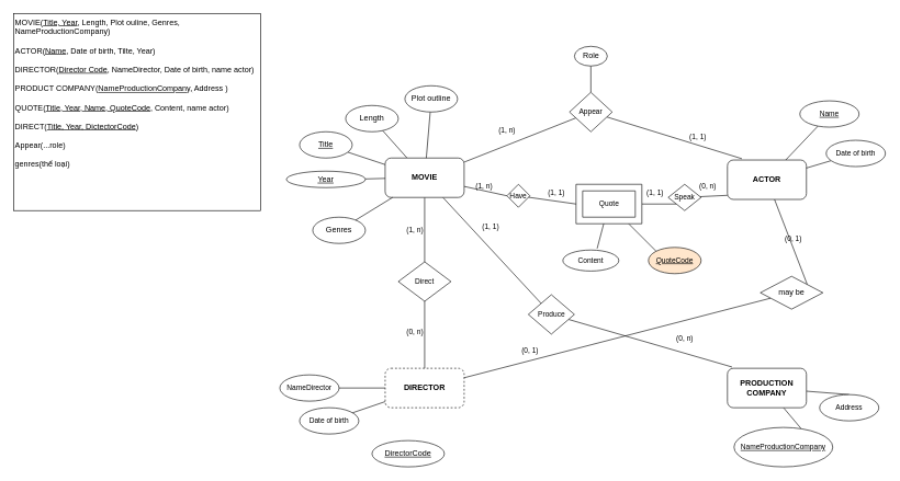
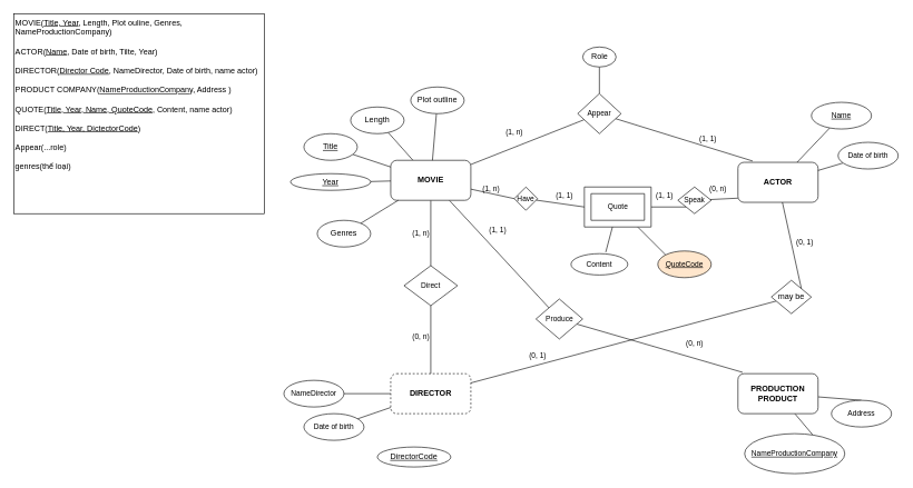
  <mxCell id="0" />
  <mxCell id="1" parent="0" />
  <mxCell id="2" style="rounded=0;orthogonalLoop=1;jettySize=auto;html=1;endArrow=none;endFill=0;" parent="1" source="7" target="21" edge="1"><mxGeometry relative="1" as="geometry" /></mxCell>
  <mxCell id="3" style="edgeStyle=none;shape=connector;rounded=0;orthogonalLoop=1;jettySize=auto;html=1;labelBackgroundColor=default;strokeColor=default;fontFamily=Helvetica;fontSize=11;fontColor=default;endArrow=none;endFill=0;" parent="1" source="7" target="35" edge="1"><mxGeometry relative="1" as="geometry" /></mxCell>
  <mxCell id="4" style="edgeStyle=none;shape=connector;rounded=0;orthogonalLoop=1;jettySize=auto;html=1;entryX=0.5;entryY=0;entryDx=0;entryDy=0;labelBackgroundColor=default;strokeColor=default;fontFamily=Helvetica;fontSize=11;fontColor=default;endArrow=none;endFill=0;" parent="1" source="7" target="39" edge="1"><mxGeometry relative="1" as="geometry" /></mxCell>
  <mxCell id="5" style="edgeStyle=none;shape=connector;rounded=0;orthogonalLoop=1;jettySize=auto;html=1;labelBackgroundColor=default;strokeColor=default;fontFamily=Helvetica;fontSize=11;fontColor=default;endArrow=none;endFill=0;" parent="1" source="7" target="44" edge="1"><mxGeometry relative="1" as="geometry" /></mxCell>
  <mxCell id="6" style="edgeStyle=none;shape=connector;rounded=0;orthogonalLoop=1;jettySize=auto;html=1;entryX=0;entryY=0.5;entryDx=0;entryDy=0;labelBackgroundColor=default;strokeColor=default;align=center;verticalAlign=middle;fontFamily=Helvetica;fontSize=11;fontColor=default;endArrow=none;endFill=0;" parent="1" source="7" target="55" edge="1"><mxGeometry relative="1" as="geometry" /></mxCell>
  <mxCell id="7" value="&lt;b&gt;MOVIE&lt;/b&gt;" style="rounded=1;whiteSpace=wrap;html=1;" parent="1" vertex="1"><mxGeometry x="584" y="240" width="120" height="60" as="geometry" /></mxCell>
  <mxCell id="8" style="edgeStyle=none;shape=connector;rounded=0;orthogonalLoop=1;jettySize=auto;html=1;entryX=1;entryY=0.5;entryDx=0;entryDy=0;labelBackgroundColor=default;strokeColor=default;fontFamily=Helvetica;fontSize=11;fontColor=default;endArrow=none;endFill=0;" parent="1" source="11" target="30" edge="1"><mxGeometry relative="1" as="geometry" /></mxCell>
  <mxCell id="9" style="edgeStyle=none;shape=connector;rounded=0;orthogonalLoop=1;jettySize=auto;html=1;labelBackgroundColor=default;strokeColor=default;fontFamily=Helvetica;fontSize=11;fontColor=default;endArrow=none;endFill=0;" parent="1" source="11" target="31" edge="1"><mxGeometry relative="1" as="geometry" /></mxCell>
  <mxCell id="10" style="rounded=0;orthogonalLoop=1;jettySize=auto;html=1;endArrow=none;endFill=0;" parent="1" source="11" target="66" edge="1"><mxGeometry relative="1" as="geometry" /></mxCell>
  <mxCell id="11" value="&lt;b&gt;DIRECTOR&lt;/b&gt;" style="rounded=1;whiteSpace=wrap;html=1;dashed=1;" parent="1" vertex="1"><mxGeometry x="584" y="560" width="120" height="60" as="geometry" /></mxCell>
  <mxCell id="12" style="edgeStyle=none;shape=connector;rounded=0;orthogonalLoop=1;jettySize=auto;html=1;entryX=0.5;entryY=0;entryDx=0;entryDy=0;labelBackgroundColor=default;strokeColor=default;fontFamily=Helvetica;fontSize=11;fontColor=default;endArrow=none;endFill=0;" parent="1" source="14" target="33" edge="1"><mxGeometry relative="1" as="geometry" /></mxCell>
  <mxCell id="13" style="edgeStyle=none;shape=connector;rounded=0;orthogonalLoop=1;jettySize=auto;html=1;entryX=0.678;entryY=0.025;entryDx=0;entryDy=0;entryPerimeter=0;labelBackgroundColor=default;strokeColor=default;fontFamily=Helvetica;fontSize=11;fontColor=default;endArrow=none;endFill=0;" parent="1" source="14" target="32" edge="1"><mxGeometry relative="1" as="geometry" /></mxCell>
- <mxCell id="14" value="&lt;b&gt;PRODUCTION COMPANY&lt;/b&gt;" style="rounded=1;whiteSpace=wrap;html=1;" parent="1" vertex="1"><mxGeometry x="1104" y="560" width="120" height="60" as="geometry" /></mxCell>
+ <mxCell id="14" value="&lt;b&gt;PRODUCTION PRODUCT&lt;/b&gt;" style="rounded=1;whiteSpace=wrap;html=1;" parent="1" vertex="1"><mxGeometry x="1104" y="560" width="120" height="60" as="geometry" /></mxCell>
  <mxCell id="15" style="edgeStyle=none;shape=connector;rounded=0;orthogonalLoop=1;jettySize=auto;html=1;labelBackgroundColor=default;strokeColor=default;fontFamily=Helvetica;fontSize=11;fontColor=default;endArrow=none;endFill=0;" parent="1" source="16" target="27" edge="1"><mxGeometry relative="1" as="geometry" /></mxCell>
  <mxCell id="16" value="&lt;b&gt;ACTOR&lt;/b&gt;" style="rounded=1;whiteSpace=wrap;html=1;" parent="1" vertex="1"><mxGeometry x="1104" y="243" width="120" height="60" as="geometry" /></mxCell>
  <mxCell id="17" style="edgeStyle=none;shape=connector;rounded=0;orthogonalLoop=1;jettySize=auto;html=1;labelBackgroundColor=default;strokeColor=default;fontFamily=Helvetica;fontSize=11;fontColor=default;endArrow=none;endFill=0;" parent="1" source="18" target="7" edge="1"><mxGeometry relative="1" as="geometry" /></mxCell>
  <mxCell id="18" value="Title" style="ellipse;whiteSpace=wrap;html=1;fontStyle=4" parent="1" vertex="1"><mxGeometry x="454" y="200" width="80" height="40" as="geometry" /></mxCell>
  <mxCell id="19" style="edgeStyle=none;shape=connector;rounded=0;orthogonalLoop=1;jettySize=auto;html=1;labelBackgroundColor=default;strokeColor=default;fontFamily=Helvetica;fontSize=11;fontColor=default;endArrow=none;endFill=0;" parent="1" source="20" target="7" edge="1"><mxGeometry relative="1" as="geometry" /></mxCell>
  <mxCell id="20" value="Year" style="ellipse;whiteSpace=wrap;html=1;fontStyle=4" parent="1" vertex="1"><mxGeometry x="434" y="260" width="120" height="25" as="geometry" /></mxCell>
  <mxCell id="21" value="Length" style="ellipse;whiteSpace=wrap;html=1;" parent="1" vertex="1"><mxGeometry x="524" y="160" width="80" height="40" as="geometry" /></mxCell>
  <mxCell id="22" style="edgeStyle=orthogonalEdgeStyle;rounded=0;orthogonalLoop=1;jettySize=auto;html=1;exitX=0.5;exitY=1;exitDx=0;exitDy=0;" parent="1" source="20" target="20" edge="1"><mxGeometry relative="1" as="geometry" /></mxCell>
  <mxCell id="23" style="edgeStyle=none;shape=connector;rounded=0;orthogonalLoop=1;jettySize=auto;html=1;labelBackgroundColor=default;strokeColor=default;fontFamily=Helvetica;fontSize=11;fontColor=default;endArrow=none;endFill=0;" parent="1" source="24" target="7" edge="1"><mxGeometry relative="1" as="geometry" /></mxCell>
  <mxCell id="24" value="Genres" style="ellipse;whiteSpace=wrap;html=1;" parent="1" vertex="1"><mxGeometry x="474" y="330" width="80" height="40" as="geometry" /></mxCell>
  <mxCell id="25" style="edgeStyle=none;shape=connector;rounded=0;orthogonalLoop=1;jettySize=auto;html=1;labelBackgroundColor=default;strokeColor=default;fontFamily=Helvetica;fontSize=11;fontColor=default;endArrow=none;endFill=0;" parent="1" source="26" target="7" edge="1"><mxGeometry relative="1" as="geometry" /></mxCell>
  <mxCell id="26" value="Plot outline" style="ellipse;whiteSpace=wrap;html=1;" parent="1" vertex="1"><mxGeometry x="614" y="130" width="80" height="40" as="geometry" /></mxCell>
  <mxCell id="27" value="Name" style="ellipse;whiteSpace=wrap;html=1;fontFamily=Helvetica;fontSize=11;fontColor=default;fontStyle=4" parent="1" vertex="1"><mxGeometry x="1214" y="153" width="90" height="40" as="geometry" /></mxCell>
  <mxCell id="28" style="edgeStyle=none;shape=connector;rounded=0;orthogonalLoop=1;jettySize=auto;html=1;labelBackgroundColor=default;strokeColor=default;fontFamily=Helvetica;fontSize=11;fontColor=default;endArrow=none;endFill=0;" parent="1" source="29" target="16" edge="1"><mxGeometry relative="1" as="geometry" /></mxCell>
  <mxCell id="29" value="Date of birth" style="ellipse;whiteSpace=wrap;html=1;fontFamily=Helvetica;fontSize=11;fontColor=default;" parent="1" vertex="1"><mxGeometry x="1254" y="213" width="90" height="40" as="geometry" /></mxCell>
  <mxCell id="30" value="NameDirector" style="ellipse;whiteSpace=wrap;html=1;fontFamily=Helvetica;fontSize=11;fontColor=default;fontStyle=0" parent="1" vertex="1"><mxGeometry x="424" y="570" width="90" height="40" as="geometry" /></mxCell>
  <mxCell id="31" value="Date of birth" style="ellipse;whiteSpace=wrap;html=1;fontFamily=Helvetica;fontSize=11;fontColor=default;" parent="1" vertex="1"><mxGeometry x="454" y="620" width="90" height="40" as="geometry" /></mxCell>
  <mxCell id="32" value="NameProductionCompany" style="ellipse;whiteSpace=wrap;html=1;fontFamily=Helvetica;fontSize=11;fontColor=default;fontStyle=4" parent="1" vertex="1"><mxGeometry x="1114" y="650" width="150" height="60" as="geometry" /></mxCell>
  <mxCell id="33" value="Address" style="ellipse;whiteSpace=wrap;html=1;fontFamily=Helvetica;fontSize=11;fontColor=default;" parent="1" vertex="1"><mxGeometry x="1244" y="600" width="90" height="40" as="geometry" /></mxCell>
  <mxCell id="34" style="edgeStyle=none;shape=connector;rounded=0;orthogonalLoop=1;jettySize=auto;html=1;entryX=0.058;entryY=-0.033;entryDx=0;entryDy=0;entryPerimeter=0;labelBackgroundColor=default;strokeColor=default;fontFamily=Helvetica;fontSize=11;fontColor=default;endArrow=none;endFill=0;" parent="1" source="35" target="14" edge="1"><mxGeometry relative="1" as="geometry" /></mxCell>
  <mxCell id="35" value="Produce" style="rhombus;whiteSpace=wrap;html=1;fontFamily=Helvetica;fontSize=11;fontColor=default;" parent="1" vertex="1"><mxGeometry x="801.5" y="448" width="70" height="60" as="geometry" /></mxCell>
  <mxCell id="36" value="(1, 1)" style="text;html=1;align=center;verticalAlign=middle;resizable=0;points=[];autosize=1;strokeColor=none;fillColor=none;fontSize=11;fontFamily=Helvetica;fontColor=default;" parent="1" vertex="1"><mxGeometry x="719" y="330" width="50" height="30" as="geometry" /></mxCell>
  <mxCell id="37" value="(0, n)" style="text;html=1;align=center;verticalAlign=middle;resizable=0;points=[];autosize=1;strokeColor=none;fillColor=none;fontSize=11;fontFamily=Helvetica;fontColor=default;" parent="1" vertex="1"><mxGeometry x="1014" y="500" width="50" height="30" as="geometry" /></mxCell>
  <mxCell id="38" style="edgeStyle=none;shape=connector;rounded=0;orthogonalLoop=1;jettySize=auto;html=1;entryX=0.5;entryY=0;entryDx=0;entryDy=0;labelBackgroundColor=default;strokeColor=default;fontFamily=Helvetica;fontSize=11;fontColor=default;endArrow=none;endFill=0;" parent="1" source="39" target="11" edge="1"><mxGeometry relative="1" as="geometry" /></mxCell>
  <mxCell id="39" value="Direct" style="rhombus;whiteSpace=wrap;html=1;fontFamily=Helvetica;fontSize=11;fontColor=default;" parent="1" vertex="1"><mxGeometry x="604" y="398" width="80" height="60" as="geometry" /></mxCell>
  <mxCell id="40" value="(1, n)" style="text;html=1;align=center;verticalAlign=middle;resizable=0;points=[];autosize=1;strokeColor=none;fillColor=none;fontSize=11;fontFamily=Helvetica;fontColor=default;" parent="1" vertex="1"><mxGeometry x="604" y="335" width="50" height="30" as="geometry" /></mxCell>
  <mxCell id="41" value="(0, n)" style="text;html=1;align=center;verticalAlign=middle;resizable=0;points=[];autosize=1;strokeColor=none;fillColor=none;fontSize=11;fontFamily=Helvetica;fontColor=default;" parent="1" vertex="1"><mxGeometry x="604" y="490" width="50" height="30" as="geometry" /></mxCell>
  <mxCell id="42" style="edgeStyle=none;shape=connector;rounded=0;orthogonalLoop=1;jettySize=auto;html=1;entryX=0.183;entryY=-0.033;entryDx=0;entryDy=0;entryPerimeter=0;labelBackgroundColor=default;strokeColor=default;fontFamily=Helvetica;fontSize=11;fontColor=default;endArrow=none;endFill=0;" parent="1" source="44" target="16" edge="1"><mxGeometry relative="1" as="geometry" /></mxCell>
  <mxCell id="43" style="rounded=0;orthogonalLoop=1;jettySize=auto;html=1;entryX=0.5;entryY=1;entryDx=0;entryDy=0;endArrow=none;endFill=0;" parent="1" source="44" target="47" edge="1"><mxGeometry relative="1" as="geometry" /></mxCell>
  <mxCell id="44" value="Appear" style="rhombus;whiteSpace=wrap;html=1;fontFamily=Helvetica;fontSize=11;fontColor=default;" parent="1" vertex="1"><mxGeometry x="864" y="140" width="65" height="60" as="geometry" /></mxCell>
  <mxCell id="45" value="(1, n)" style="text;html=1;align=center;verticalAlign=middle;resizable=0;points=[];autosize=1;strokeColor=none;fillColor=none;fontSize=11;fontFamily=Helvetica;fontColor=default;" parent="1" vertex="1"><mxGeometry x="744" y="183" width="50" height="30" as="geometry" /></mxCell>
  <mxCell id="46" value="(1, 1)" style="text;html=1;align=center;verticalAlign=middle;resizable=0;points=[];autosize=1;strokeColor=none;fillColor=none;fontSize=11;fontFamily=Helvetica;fontColor=default;" parent="1" vertex="1"><mxGeometry x="1034" y="193" width="50" height="30" as="geometry" /></mxCell>
  <mxCell id="47" value="Role" style="ellipse;whiteSpace=wrap;html=1;" parent="1" vertex="1"><mxGeometry x="871.5" y="70" width="50" height="30" as="geometry" /></mxCell>
  <mxCell id="48" style="edgeStyle=none;shape=connector;rounded=0;orthogonalLoop=1;jettySize=auto;html=1;entryX=0;entryY=0;entryDx=0;entryDy=0;labelBackgroundColor=default;strokeColor=default;align=center;verticalAlign=middle;fontFamily=Helvetica;fontSize=11;fontColor=default;endArrow=none;endFill=0;" parent="1" source="50" target="53" edge="1"><mxGeometry relative="1" as="geometry" /></mxCell>
  <mxCell id="49" style="edgeStyle=none;shape=connector;rounded=0;orthogonalLoop=1;jettySize=auto;html=1;entryX=0;entryY=1;entryDx=0;entryDy=0;labelBackgroundColor=default;strokeColor=default;align=center;verticalAlign=middle;fontFamily=Helvetica;fontSize=11;fontColor=default;endArrow=none;endFill=0;" parent="1" source="50" target="56" edge="1"><mxGeometry relative="1" as="geometry" /></mxCell>
  <mxCell id="50" value="" style="verticalLabelPosition=bottom;verticalAlign=top;html=1;shape=mxgraph.basic.frame;dx=10;whiteSpace=wrap;fontFamily=Helvetica;fontSize=11;fontColor=default;" parent="1" vertex="1"><mxGeometry x="874" y="280" width="100" height="60" as="geometry" /></mxCell>
  <mxCell id="51" value="Quote" style="text;html=1;align=center;verticalAlign=middle;resizable=0;points=[];autosize=1;strokeColor=none;fillColor=none;fontSize=11;fontFamily=Helvetica;fontColor=default;" parent="1" vertex="1"><mxGeometry x="899" y="295" width="50" height="30" as="geometry" /></mxCell>
  <mxCell id="52" value="Content" style="ellipse;whiteSpace=wrap;html=1;fontFamily=Helvetica;fontSize=11;fontColor=default;" parent="1" vertex="1"><mxGeometry x="854" y="380" width="85" height="32" as="geometry" /></mxCell>
  <mxCell id="53" value="QuoteCode" style="ellipse;whiteSpace=wrap;html=1;fontFamily=Helvetica;fontSize=11;fontColor=default;fontStyle=4;fillColor=#ffe6cc;" parent="1" vertex="1"><mxGeometry x="984" y="376" width="80" height="40" as="geometry" /></mxCell>
  <mxCell id="54" style="edgeStyle=none;shape=connector;rounded=0;orthogonalLoop=1;jettySize=auto;html=1;entryX=0.612;entryY=-0.069;entryDx=0;entryDy=0;entryPerimeter=0;labelBackgroundColor=default;strokeColor=default;align=center;verticalAlign=middle;fontFamily=Helvetica;fontSize=11;fontColor=default;endArrow=none;endFill=0;" parent="1" source="50" target="52" edge="1"><mxGeometry relative="1" as="geometry" /></mxCell>
  <mxCell id="55" value="Have" style="rhombus;whiteSpace=wrap;html=1;fontFamily=Helvetica;fontSize=11;fontColor=default;" parent="1" vertex="1"><mxGeometry x="769" y="280" width="35" height="35" as="geometry" /></mxCell>
  <mxCell id="56" value="Speak" style="rhombus;whiteSpace=wrap;html=1;fontFamily=Helvetica;fontSize=11;fontColor=default;" parent="1" vertex="1"><mxGeometry x="1014" y="280" width="50" height="40" as="geometry" /></mxCell>
  <mxCell id="57" style="edgeStyle=none;shape=connector;rounded=0;orthogonalLoop=1;jettySize=auto;html=1;entryX=0;entryY=0.5;entryDx=0;entryDy=0;entryPerimeter=0;labelBackgroundColor=default;strokeColor=default;align=center;verticalAlign=middle;fontFamily=Helvetica;fontSize=11;fontColor=default;endArrow=none;endFill=0;" parent="1" source="55" target="50" edge="1"><mxGeometry relative="1" as="geometry" /></mxCell>
  <mxCell id="58" style="edgeStyle=none;shape=connector;rounded=0;orthogonalLoop=1;jettySize=auto;html=1;entryX=0;entryY=0.896;entryDx=0;entryDy=0;entryPerimeter=0;labelBackgroundColor=default;strokeColor=default;align=center;verticalAlign=middle;fontFamily=Helvetica;fontSize=11;fontColor=default;endArrow=none;endFill=0;" parent="1" source="56" target="16" edge="1"><mxGeometry relative="1" as="geometry" /></mxCell>
  <mxCell id="59" value="(1, 1)" style="text;html=1;align=center;verticalAlign=middle;resizable=0;points=[];autosize=1;strokeColor=none;fillColor=none;fontSize=11;fontFamily=Helvetica;fontColor=default;" parent="1" vertex="1"><mxGeometry x="819" y="278" width="50" height="30" as="geometry" /></mxCell>
  <mxCell id="60" value="(1, n)" style="text;html=1;align=center;verticalAlign=middle;resizable=0;points=[];autosize=1;strokeColor=none;fillColor=none;fontSize=11;fontFamily=Helvetica;fontColor=default;" parent="1" vertex="1"><mxGeometry x="709" y="268" width="50" height="30" as="geometry" /></mxCell>
  <mxCell id="61" value="(1, 1)" style="text;html=1;align=center;verticalAlign=middle;resizable=0;points=[];autosize=1;strokeColor=none;fillColor=none;fontSize=11;fontFamily=Helvetica;fontColor=default;" parent="1" vertex="1"><mxGeometry x="969" y="278" width="50" height="30" as="geometry" /></mxCell>
  <mxCell id="62" value="(0, n)" style="text;html=1;align=center;verticalAlign=middle;resizable=0;points=[];autosize=1;strokeColor=none;fillColor=none;fontSize=11;fontFamily=Helvetica;fontColor=default;" parent="1" vertex="1"><mxGeometry x="1049" y="268" width="50" height="30" as="geometry" /></mxCell>
  <mxCell id="63" value="MOVIE(&lt;u&gt;Title, Year&lt;/u&gt;, Length, Plot ouline, Genres, NameProductionCompany)&lt;br&gt;&lt;br&gt;ACTOR(&lt;u&gt;Name&lt;/u&gt;, Date of birth, Tilte, Year)&lt;br&gt;&lt;br&gt;DIRECTOR(&lt;u&gt;Director Code&lt;/u&gt;, NameDirector, Date of birth, name actor)&lt;br&gt;&lt;br&gt;PRODUCT COMPANY(&lt;u&gt;NameProductionCompany,&lt;/u&gt; Address )&lt;br&gt;&lt;br&gt;QUOTE(&lt;u&gt;Title, Year, Name, QuoteCode,&lt;/u&gt; Content, name actor)&lt;br&gt;&lt;br&gt;DIRECT(&lt;u&gt;Title, Year, DictectorCode&lt;/u&gt;)&lt;br&gt;&lt;br&gt;Appear(...role)&lt;br&gt;&lt;br&gt;genres(thể loại)" style="rounded=0;whiteSpace=wrap;html=1;verticalAlign=top;align=left;" parent="1" vertex="1"><mxGeometry x="20" y="20" width="375" height="300" as="geometry" /></mxCell>
- <mxCell id="64" value="&lt;u&gt;DirectorCode&lt;/u&gt;" style="ellipse;whiteSpace=wrap;html=1;" parent="1" vertex="1"><mxGeometry x="564" y="670" width="110" height="40" as="geometry" /></mxCell>
+ <mxCell id="64" value="&lt;u&gt;DirectorCode&lt;/u&gt;" style="ellipse;whiteSpace=wrap;html=1;" parent="1" vertex="1"><mxGeometry x="564" y="670" width="110" height="30" as="geometry" /></mxCell>
  <mxCell id="65" style="edgeStyle=none;shape=connector;rounded=0;orthogonalLoop=1;jettySize=auto;html=1;labelBackgroundColor=default;strokeColor=default;align=center;verticalAlign=middle;fontFamily=Helvetica;fontSize=11;fontColor=default;endArrow=none;endFill=0;exitX=1;exitY=0;exitDx=0;exitDy=0;" parent="1" source="66" target="16" edge="1"><mxGeometry relative="1" as="geometry" /></mxCell>
- <mxCell id="66" value="may be" style="rhombus;whiteSpace=wrap;html=1;" parent="1" vertex="1"><mxGeometry x="1154" y="420" width="95" height="50" as="geometry" /></mxCell>
+ <mxCell id="66" value="may be" style="rhombus;whiteSpace=wrap;html=1;" parent="1" vertex="1"><mxGeometry x="1154" y="420" width="60" height="50" as="geometry" /></mxCell>
  <mxCell id="67" value="(0, 1)" style="text;html=1;align=center;verticalAlign=middle;resizable=0;points=[];autosize=1;strokeColor=none;fillColor=none;fontSize=11;fontFamily=Helvetica;fontColor=default;" parent="1" vertex="1"><mxGeometry x="779" y="518" width="50" height="30" as="geometry" /></mxCell>
  <mxCell id="68" value="(0, 1)" style="text;html=1;align=center;verticalAlign=middle;resizable=0;points=[];autosize=1;strokeColor=none;fillColor=none;fontSize=11;fontFamily=Helvetica;fontColor=default;" parent="1" vertex="1"><mxGeometry x="1179" y="348" width="50" height="30" as="geometry" /></mxCell>
